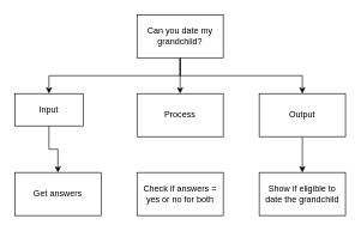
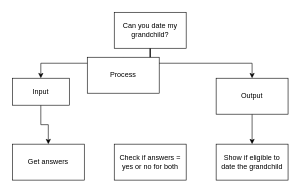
  <mxCell id="0" />
  <mxCell id="1" parent="0" />
  <mxCell id="2" style="edgeStyle=orthogonalEdgeStyle;rounded=0;orthogonalLoop=1;jettySize=auto;html=1;exitX=0.5;exitY=1;exitDx=0;exitDy=0;entryX=0.5;entryY=0;entryDx=0;entryDy=0;" edge="1" parent="1" source="5" target="7"><mxGeometry relative="1" as="geometry" /></mxCell>
  <mxCell id="3" style="edgeStyle=orthogonalEdgeStyle;rounded=0;orthogonalLoop=1;jettySize=auto;html=1;exitX=0.5;exitY=1;exitDx=0;exitDy=0;" edge="1" parent="1" source="5" target="9"><mxGeometry relative="1" as="geometry" /></mxCell>
  <mxCell id="4" style="edgeStyle=orthogonalEdgeStyle;rounded=0;orthogonalLoop=1;jettySize=auto;html=1;exitX=0.5;exitY=1;exitDx=0;exitDy=0;entryX=0.5;entryY=0;entryDx=0;entryDy=0;" edge="1" parent="1" source="5" target="12"><mxGeometry relative="1" as="geometry" /></mxCell>
  <mxCell id="5" value="Can you date my grandchild?" style="rounded=0;whiteSpace=wrap;html=1;" vertex="1" parent="1"><mxGeometry x="190" y="20" width="120" height="60" as="geometry" /></mxCell>
  <mxCell id="6" style="edgeStyle=orthogonalEdgeStyle;rounded=0;orthogonalLoop=1;jettySize=auto;html=1;exitX=0.5;exitY=1;exitDx=0;exitDy=0;entryX=0.5;entryY=0;entryDx=0;entryDy=0;" edge="1" parent="1" source="7" target="8"><mxGeometry relative="1" as="geometry" /></mxCell>
  <mxCell id="7" value="Input" style="rounded=0;whiteSpace=wrap;html=1;" vertex="1" parent="1"><mxGeometry x="20" y="130" width="95" height="45" as="geometry" /></mxCell>
  <mxCell id="8" value="Get answers" style="rounded=0;whiteSpace=wrap;html=1;" vertex="1" parent="1"><mxGeometry x="20" y="240" width="120" height="60" as="geometry" /></mxCell>
- <mxCell id="9" value="Process" style="rounded=0;whiteSpace=wrap;html=1;" vertex="1" parent="1"><mxGeometry x="190" y="130" width="120" height="60" as="geometry" /></mxCell>
+ <mxCell id="9" value="Process" style="rounded=0;whiteSpace=wrap;html=1;" vertex="1" parent="1"><mxGeometry x="145" y="95" width="120" height="60" as="geometry" /></mxCell>
  <mxCell id="10" value="Check if answers = yes or no for both" style="rounded=0;whiteSpace=wrap;html=1;" vertex="1" parent="1"><mxGeometry x="190" y="240" width="120" height="60" as="geometry" /></mxCell>
  <mxCell id="11" style="edgeStyle=orthogonalEdgeStyle;rounded=0;orthogonalLoop=1;jettySize=auto;html=1;exitX=0.5;exitY=1;exitDx=0;exitDy=0;entryX=0.5;entryY=0;entryDx=0;entryDy=0;" edge="1" parent="1" source="12" target="13"><mxGeometry relative="1" as="geometry" /></mxCell>
  <mxCell id="12" value="Output" style="rounded=0;whiteSpace=wrap;html=1;" vertex="1" parent="1"><mxGeometry x="360" y="130" width="120" height="60" as="geometry" /></mxCell>
  <mxCell id="13" value="Show if eligible to date the grandchild" style="rounded=0;whiteSpace=wrap;html=1;" vertex="1" parent="1"><mxGeometry x="360" y="240" width="120" height="60" as="geometry" /></mxCell>
